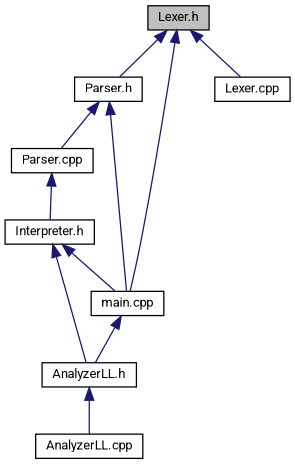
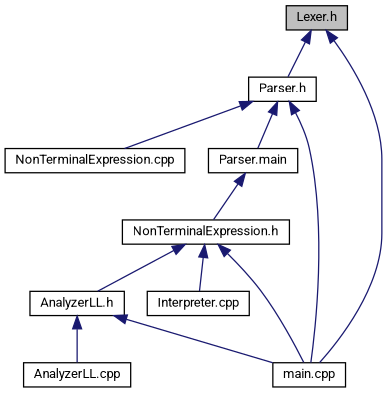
  digraph {
    fontname=Roboto
    node [color=black fillcolor=white fontname=Roboto fontsize=10 shape=record style=filled]
    edge [color=midnightblue dir=back fontname=Roboto fontsize=10 labelfontname=Helvetica labelfontsize=10 style=solid]
    n1 [fillcolor=grey75 fontcolor=black height=0.2 label="Lexer.h" width=0.4]
    n2 [height=0.2 label="Parser.h" width=0.4]
    n3 [height=0.2 label="main.cpp" width=0.4]
-   n4 [height=0.2 label="Lexer.cpp" width=0.4]
-   n6 [height=0.2 label="Parser.cpp" width=0.4]
-   n7 [height=0.2 label="Interpreter.h" width=0.4]
+   n5 [height=0.2 label="NonTerminalExpression.cpp" width=0.4]
+   n6 [height=0.2 label="Parser.main" width=0.4]
+   n7 [height=0.2 label="NonTerminalExpression.h" width=0.4]
    n8 [height=0.2 label="AnalyzerLL.h" width=0.4]
+   n9 [height=0.2 label="Interpreter.cpp" width=0.4]
    n10 [height=0.2 label="AnalyzerLL.cpp" width=0.4]
    n1 -> n2
    n1 -> n3
-   n1 -> n4
    n2 -> n3
+   n2 -> n5
    n2 -> n6
    n6 -> n7
    n7 -> n3
    n7 -> n8
-   n3 -> n8
+   n7 -> n9
+   n8 -> n3
    n8 -> n10
  }
